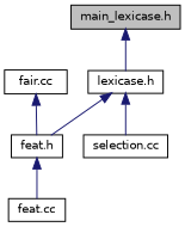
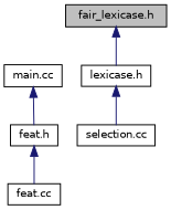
  digraph {
    node [color=black fillcolor=white fontname=Helvetica fontsize=10 shape=record style=filled]
    edge [color=midnightblue dir=back fontname=Helvetica fontsize=10 labelfontname=Helvetica labelfontsize=10 style=solid]
-   n1 [fillcolor=grey75 fontcolor=black height=0.2 label="main_lexicase.h" width=0.4]
+   n1 [fillcolor=grey75 fontcolor=black height=0.2 label="fair_lexicase.h" width=0.4]
    n2 [height=0.2 label="lexicase.h" width=0.4]
    n3 [height=0.2 label="feat.h" width=0.4]
    n4 [height=0.2 label="selection.cc" width=0.4]
    n5 [height=0.2 label="feat.cc" width=0.4]
-   n6 [height=0.2 label="fair.cc" width=0.4]
+   n6 [height=0.2 label="main.cc" width=0.4]
    n1 -> n2
-   n2 -> n3
    n2 -> n4
    n3 -> n5
    n6 -> n3
  }
